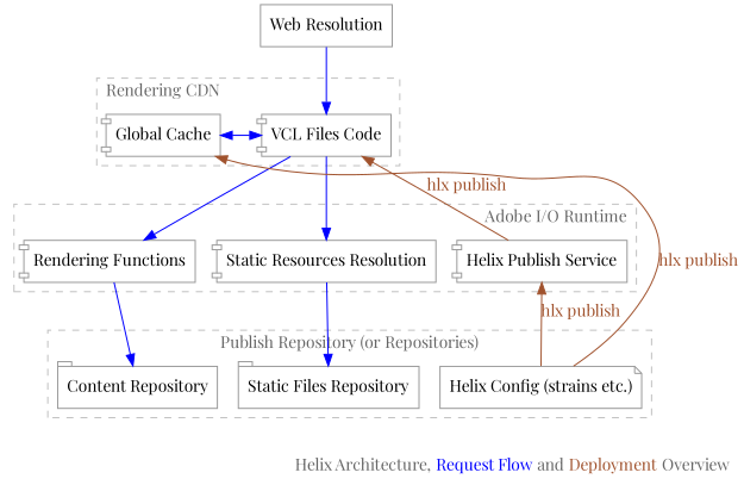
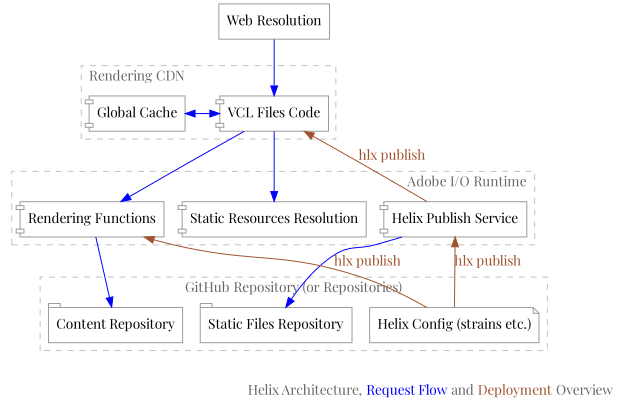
  strict digraph {
    color=grey
    fontcolor="#666666"
    fontname="Playfair Display"
    label=<Helix Architecture, <FONT COLOR="blue">Request Flow</FONT> and <FONT COLOR="sienna">Deployment</FONT> Overview>
    labeljust=r
    labelloc=b
    rankdir=TB
    style=dashed
    node [color="#999999" fontname="Playfair Display" shape=component]
    edge [color=blue fontname="Playfair Display"]
    n1 [label="VCL Files Code"]
    n2 [label="Global Cache"]
    n3 [label="Rendering Functions"]
    n4 [label="Static Resources Resolution"]
    n5 [label="Helix Publish Service"]
    n6 [label="Content Repository" shape=tab]
    n7 [label="Static Files Repository" shape=tab]
    n8 [label="Helix Config (strains etc.)" shape=note]
    n9 [label="Web Resolution" shape=rect]
    subgraph cluster_1 {
      label="Rendering CDN"
      labeljust=l
      labelloc=t
      n1
      n2
    }
    subgraph cluster_2 {
      label="Adobe I/O Runtime"
      labelloc=t
      subgraph sub_3 {
        label="Adobe I/O Runtime"
        labelloc=t
        rank=same
        n3
        n4
        n5
      }
    }
    subgraph cluster_4 {
-     label="Publish Repository (or Repositories)"
+     label="GitHub Repository (or Repositories)"
      labeljust=c
      labelloc=t
      subgraph sub_5 {
        label="GitHub Repository (or Repositories)"
        labeljust=c
        labelloc=t
        rank=same
        n6
        n7
        n8
      }
    }
    n1 -> n2 [constraint=false dir=both]
    n1 -> n3
    n1 -> n4
    n3 -> n6
-   n4 -> n7
+   n5 -> n7
    n5 -> n1 [color=sienna fontcolor=sienna label="hlx publish"]
-   n8 -> n2 [color=sienna constraint=false fontcolor=sienna label="hlx publish"]
+   n8 -> n3 [color=sienna constraint=false fontcolor=sienna label="hlx publish"]
    n8 -> n5 [color=sienna fontcolor=sienna label="hlx publish"]
    n9 -> n1
  }
